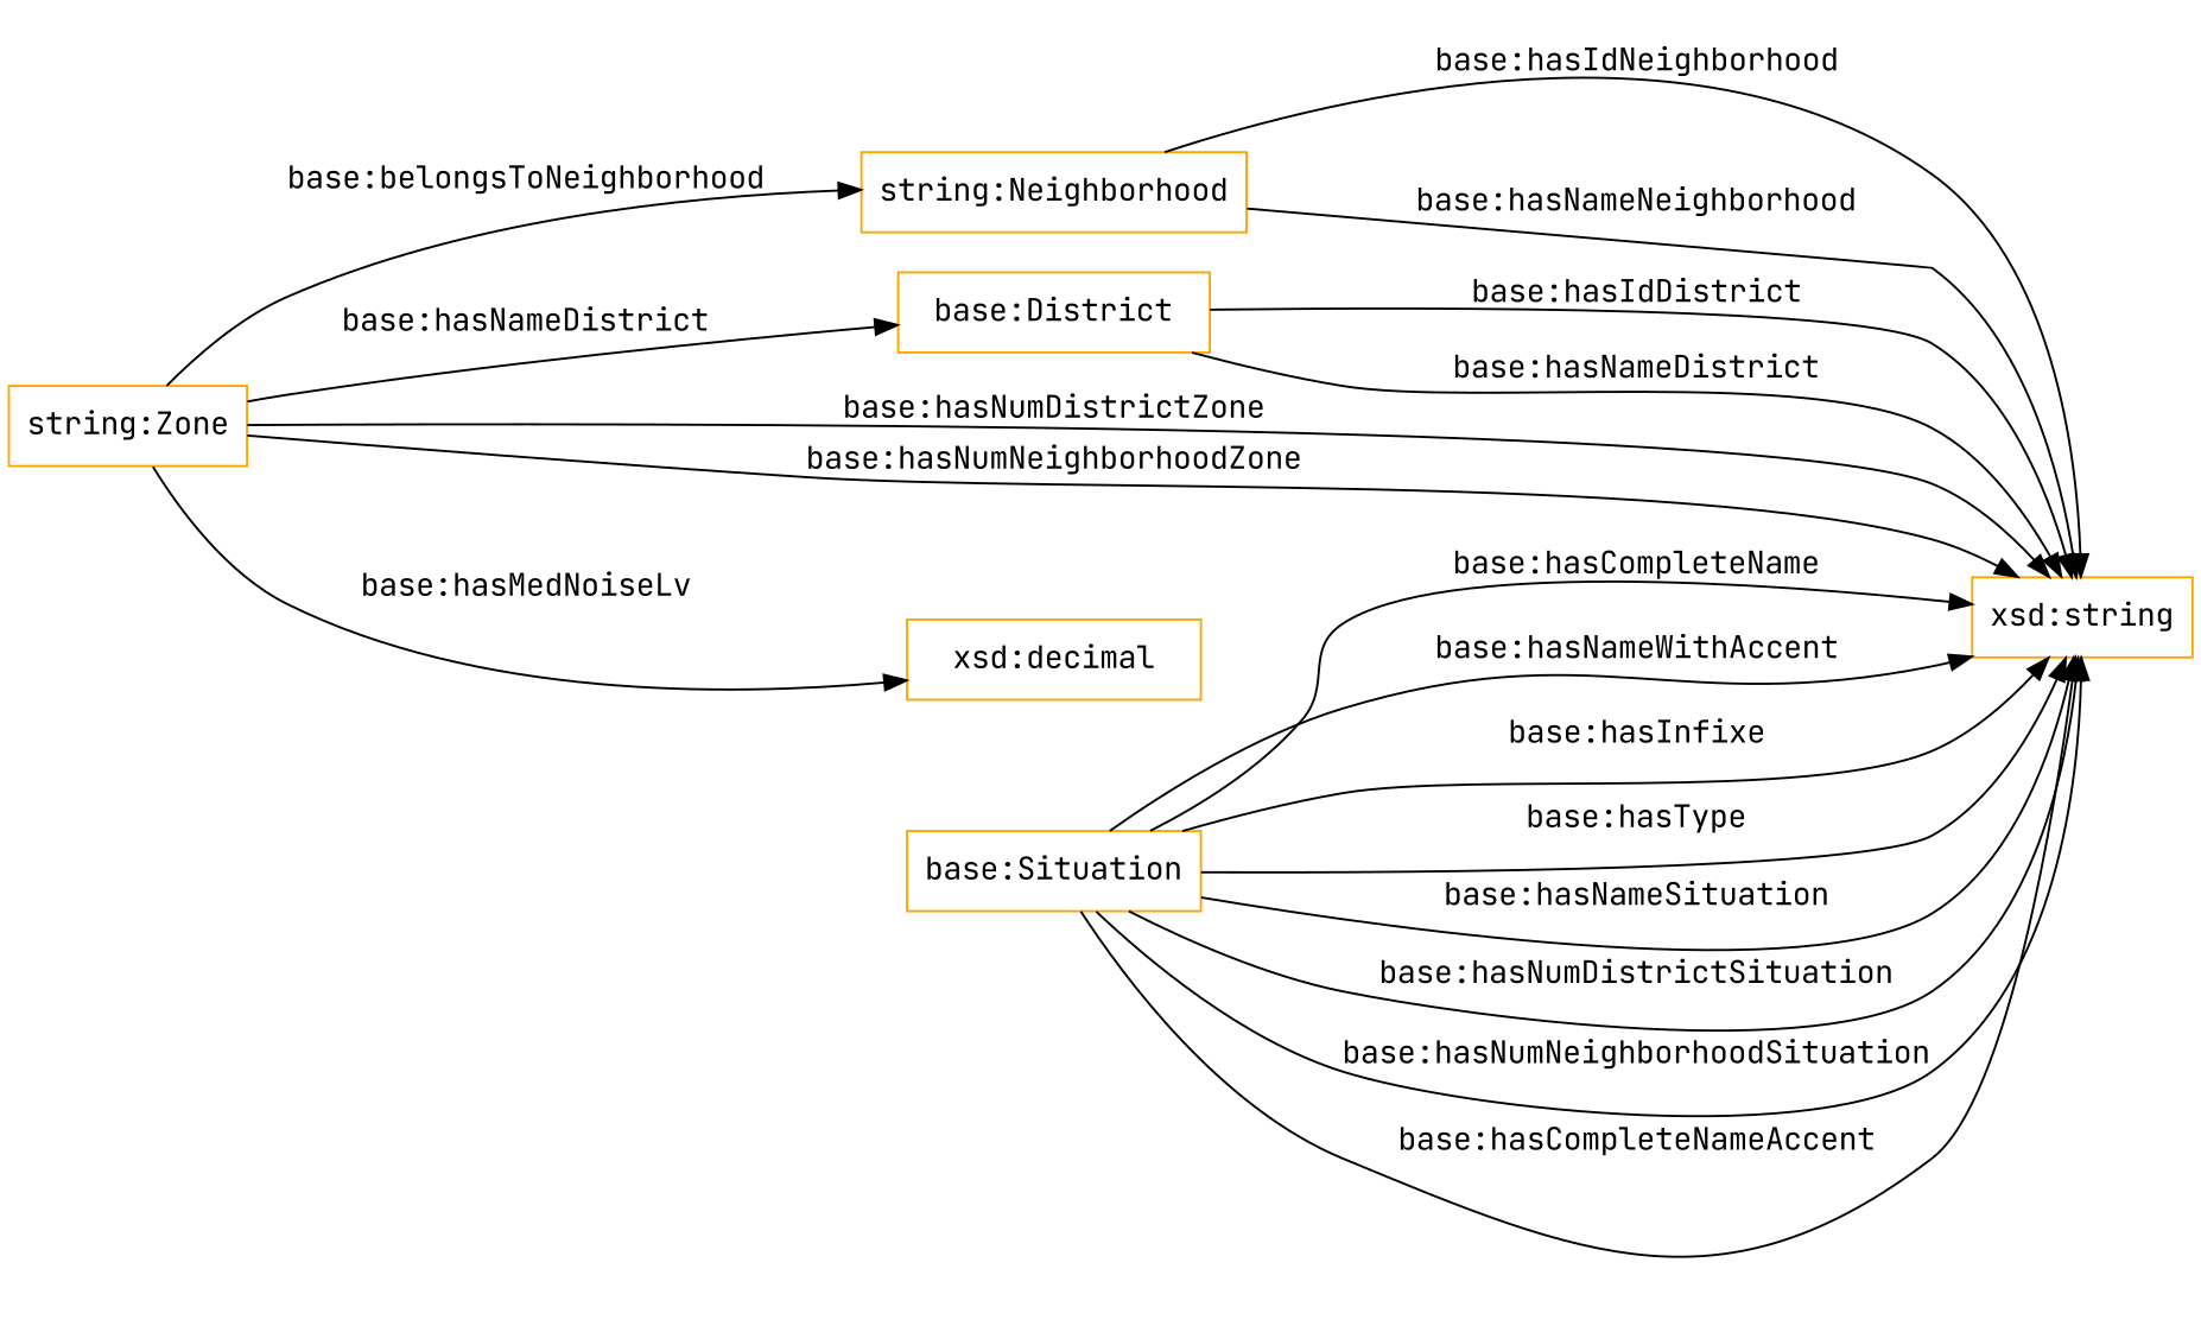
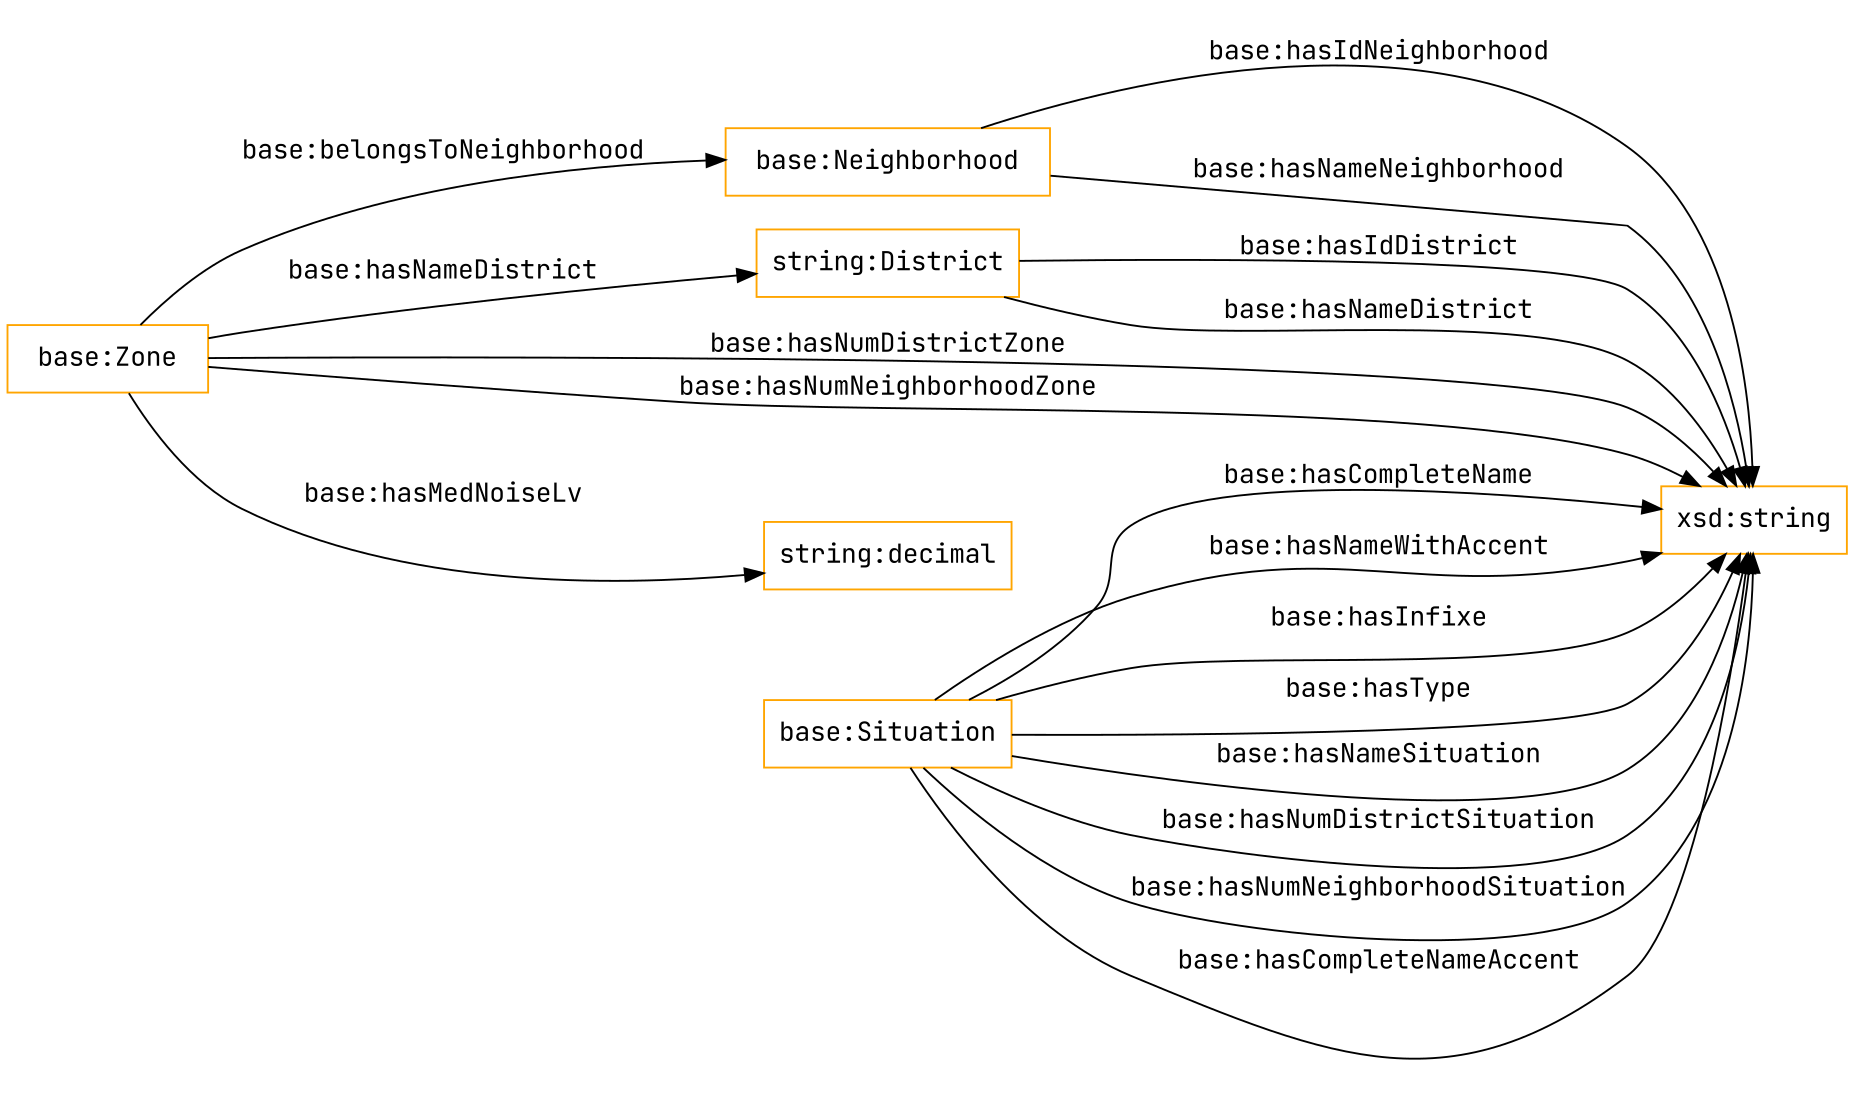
  digraph {
    fontname="JetBrains Mono"
    rankdir=LR
    node [color=orange fontname="JetBrains Mono" shape=rectangle]
    edge [fontname="JetBrains Mono"]
-   "base:Zone" [label="string:Zone"]
-   "base:Neighborhood" [label="string:Neighborhood"]
-   "base:District"
+   "base:Zone"
+   "base:Neighborhood"
+   "base:District" [label="string:District"]
    "xsd:string"
-   "xsd:decimal"
+   "xsd:decimal" [label="string:decimal"]
    "base:Situation"
    "base:Zone" -> "base:Neighborhood" [label="base:belongsToNeighborhood"]
    "base:Zone" -> "base:District" [label="base:hasNameDistrict"]
    "base:Zone" -> "xsd:string" [label="base:hasNumDistrictZone"]
    "base:Zone" -> "xsd:string" [label="base:hasNumNeighborhoodZone"]
    "base:Zone" -> "xsd:decimal" [label="base:hasMedNoiseLv"]
    "base:Neighborhood" -> "xsd:string" [label="base:hasIdNeighborhood"]
    "base:Neighborhood" -> "xsd:string" [label="base:hasNameNeighborhood"]
    "base:District" -> "xsd:string" [label="base:hasIdDistrict"]
    "base:District" -> "xsd:string" [label="base:hasNameDistrict"]
    "base:Situation" -> "xsd:string" [label="base:hasCompleteName"]
    "base:Situation" -> "xsd:string" [label="base:hasNameWithAccent"]
    "base:Situation" -> "xsd:string" [label="base:hasInfixe"]
    "base:Situation" -> "xsd:string" [label="base:hasType"]
    "base:Situation" -> "xsd:string" [label="base:hasNameSituation"]
    "base:Situation" -> "xsd:string" [label="base:hasNumDistrictSituation"]
    "base:Situation" -> "xsd:string" [label="base:hasNumNeighborhoodSituation"]
    "base:Situation" -> "xsd:string" [label="base:hasCompleteNameAccent"]
  }
